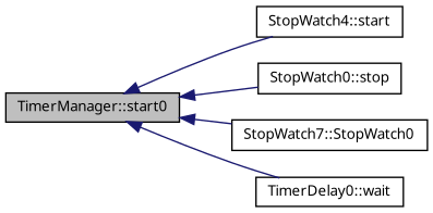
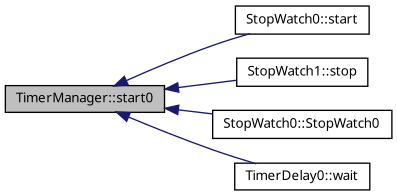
  digraph {
    fontname="Noto Sans"
    rankdir=LR
    node [color=black fillcolor=white fontname="Noto Sans" fontsize=10 shape=record style=filled]
    edge [color=midnightblue dir=back fontname="Noto Sans" fontsize=10 labelfontname=Helvetica labelfontsize=10 style=solid]
    n1 [fillcolor=grey75 fontcolor=black height=0.2 label="TimerManager::start0" width=0.4]
-   n2 [height=0.2 label="StopWatch4::start" width=0.4]
-   n3 [height=0.2 label="StopWatch0::stop" width=0.4]
-   n4 [height=0.2 label="StopWatch7::StopWatch0" width=0.4]
+   n2 [height=0.2 label="StopWatch0::start" width=0.4]
+   n3 [height=0.2 label="StopWatch1::stop" width=0.4]
+   n4 [height=0.2 label="StopWatch0::StopWatch0" width=0.4]
    n5 [height=0.2 label="TimerDelay0::wait" width=0.4]
    n1 -> n2
    n1 -> n3
    n1 -> n4
    n1 -> n5
  }
